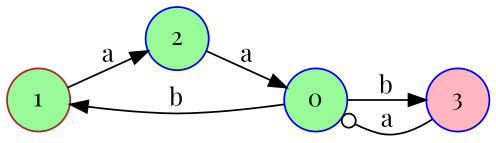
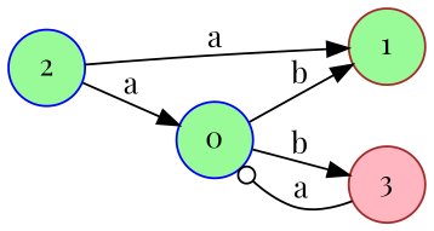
  digraph {
    fontname="Playfair Display"
    rankdir=LR
    node [color=brown fillcolor=palegreen fontname="Playfair Display" shape=circle style=filled]
    edge [arrowhead=normal fontname="Playfair Display"]
    n1 [label=1]
    n2 [color=blue label=2]
    n3 [color=blue label=0]
-   n4 [color=blue fillcolor=lightpink label=3]
-   n1 -> n2 [label=a]
+   n4 [fillcolor=lightpink label=3]
+   n2 -> n1 [label=a]
    n2 -> n3 [label=a]
    n3 -> n1 [label=b]
    n3 -> n4 [label=b]
    n4 -> n3 [arrowhead=odot label=a]
  }
